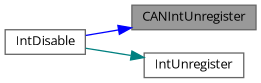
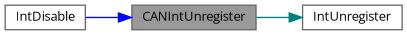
  digraph {
    fontname="Open Sans"
    rankdir=LR
    node [color=grey40 fillcolor=white fontname="Open Sans" fontsize=10 shape=box style=filled]
    edge [fontname="Open Sans" fontsize=10 labelfontname=Helvetica labelfontsize=10 style=solid]
    n1 [color=gray40 fillcolor=grey60 fontcolor=black height=0.2 label=CANIntUnregister width=0.4]
    n2 [height=0.2 label=IntUnregister width=0.4]
    n3 [height=0.2 label=IntDisable width=0.4]
-   n3 -> n2 [color=teal]
+   n1 -> n2 [color=teal]
    n3 -> n1 [color=blue]
  }
